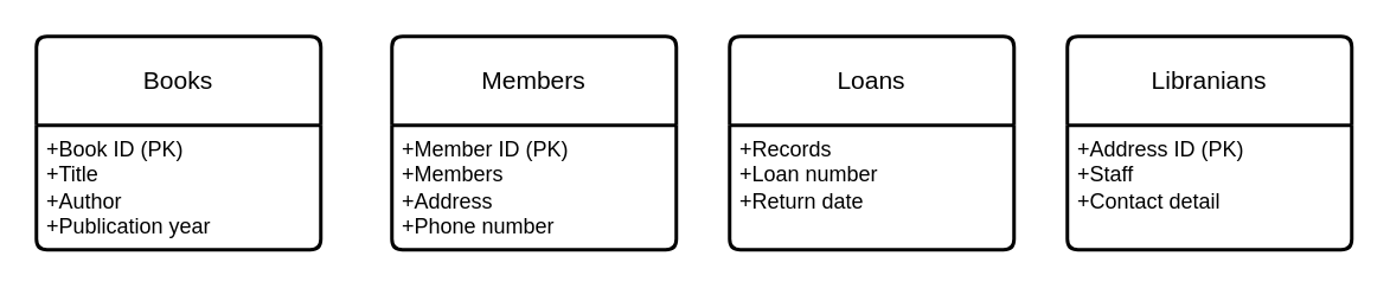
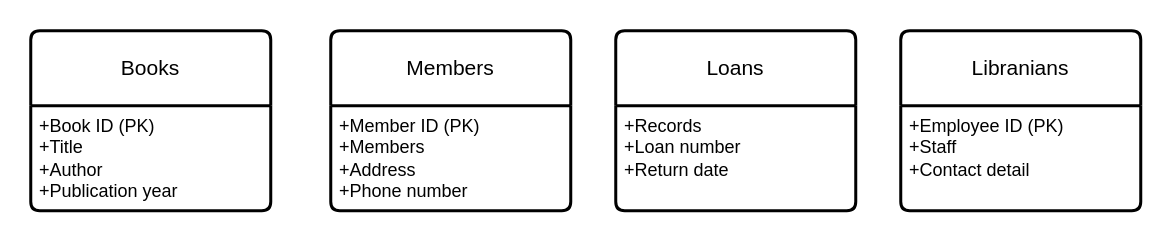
  <mxCell id="0" />
  <mxCell id="1" parent="0" />
  <mxCell id="2" value="Members" style="swimlane;childLayout=stackLayout;horizontal=1;startSize=50;horizontalStack=0;rounded=1;fontSize=14;fontStyle=0;strokeWidth=2;resizeParent=0;resizeLast=1;shadow=0;dashed=0;align=center;arcSize=4;whiteSpace=wrap;html=1;" vertex="1" parent="1"><mxGeometry x="220" y="20" width="160" height="120" as="geometry" /></mxCell>
  <mxCell id="3" value="+Member ID (PK)&lt;div&gt;+Members&lt;/div&gt;&lt;div&gt;+Address&lt;/div&gt;&lt;div&gt;+Phone number&lt;/div&gt;" style="align=left;strokeColor=none;fillColor=none;spacingLeft=4;fontSize=12;verticalAlign=top;resizable=0;rotatable=0;part=1;html=1;" vertex="1" parent="2"><mxGeometry y="50" width="160" height="70" as="geometry" /></mxCell>
  <mxCell id="4" value="Books" style="swimlane;childLayout=stackLayout;horizontal=1;startSize=50;horizontalStack=0;rounded=1;fontSize=14;fontStyle=0;strokeWidth=2;resizeParent=0;resizeLast=1;shadow=0;dashed=0;align=center;arcSize=4;whiteSpace=wrap;html=1;" vertex="1" parent="1"><mxGeometry x="20" y="20" width="160" height="120" as="geometry" /></mxCell>
  <mxCell id="5" value="+Book ID (PK)&lt;br&gt;+Title&lt;br&gt;+Author&lt;div&gt;+Publication year&lt;/div&gt;" style="align=left;strokeColor=none;fillColor=none;spacingLeft=4;fontSize=12;verticalAlign=top;resizable=0;rotatable=0;part=1;html=1;" vertex="1" parent="4"><mxGeometry y="50" width="160" height="70" as="geometry" /></mxCell>
  <mxCell id="6" value="Loans" style="swimlane;childLayout=stackLayout;horizontal=1;startSize=50;horizontalStack=0;rounded=1;fontSize=14;fontStyle=0;strokeWidth=2;resizeParent=0;resizeLast=1;shadow=0;dashed=0;align=center;arcSize=4;whiteSpace=wrap;html=1;" vertex="1" parent="1"><mxGeometry x="410" y="20" width="160" height="120" as="geometry" /></mxCell>
  <mxCell id="7" value="&lt;div&gt;+Records&lt;/div&gt;+Loan number&lt;div&gt;+Return date&lt;/div&gt;" style="align=left;strokeColor=none;fillColor=none;spacingLeft=4;fontSize=12;verticalAlign=top;resizable=0;rotatable=0;part=1;html=1;" vertex="1" parent="6"><mxGeometry y="50" width="160" height="70" as="geometry" /></mxCell>
  <mxCell id="8" value="Libranians" style="swimlane;childLayout=stackLayout;horizontal=1;startSize=50;horizontalStack=0;rounded=1;fontSize=14;fontStyle=0;strokeWidth=2;resizeParent=0;resizeLast=1;shadow=0;dashed=0;align=center;arcSize=4;whiteSpace=wrap;html=1;" vertex="1" parent="1"><mxGeometry x="600" y="20" width="160" height="120" as="geometry" /></mxCell>
- <mxCell id="9" value="&lt;div&gt;+Address ID (PK)&lt;/div&gt;&lt;div&gt;+Staff&lt;br&gt;&lt;/div&gt;&lt;div&gt;+Contact detail&lt;/div&gt;" style="align=left;strokeColor=none;fillColor=none;spacingLeft=4;fontSize=12;verticalAlign=top;resizable=0;rotatable=0;part=1;html=1;" vertex="1" parent="8"><mxGeometry y="50" width="160" height="70" as="geometry" /></mxCell>
+ <mxCell id="9" value="&lt;div&gt;+Employee ID (PK)&lt;/div&gt;&lt;div&gt;+Staff&lt;br&gt;&lt;/div&gt;&lt;div&gt;+Contact detail&lt;/div&gt;" style="align=left;strokeColor=none;fillColor=none;spacingLeft=4;fontSize=12;verticalAlign=top;resizable=0;rotatable=0;part=1;html=1;" vertex="1" parent="8"><mxGeometry y="50" width="160" height="70" as="geometry" /></mxCell>
